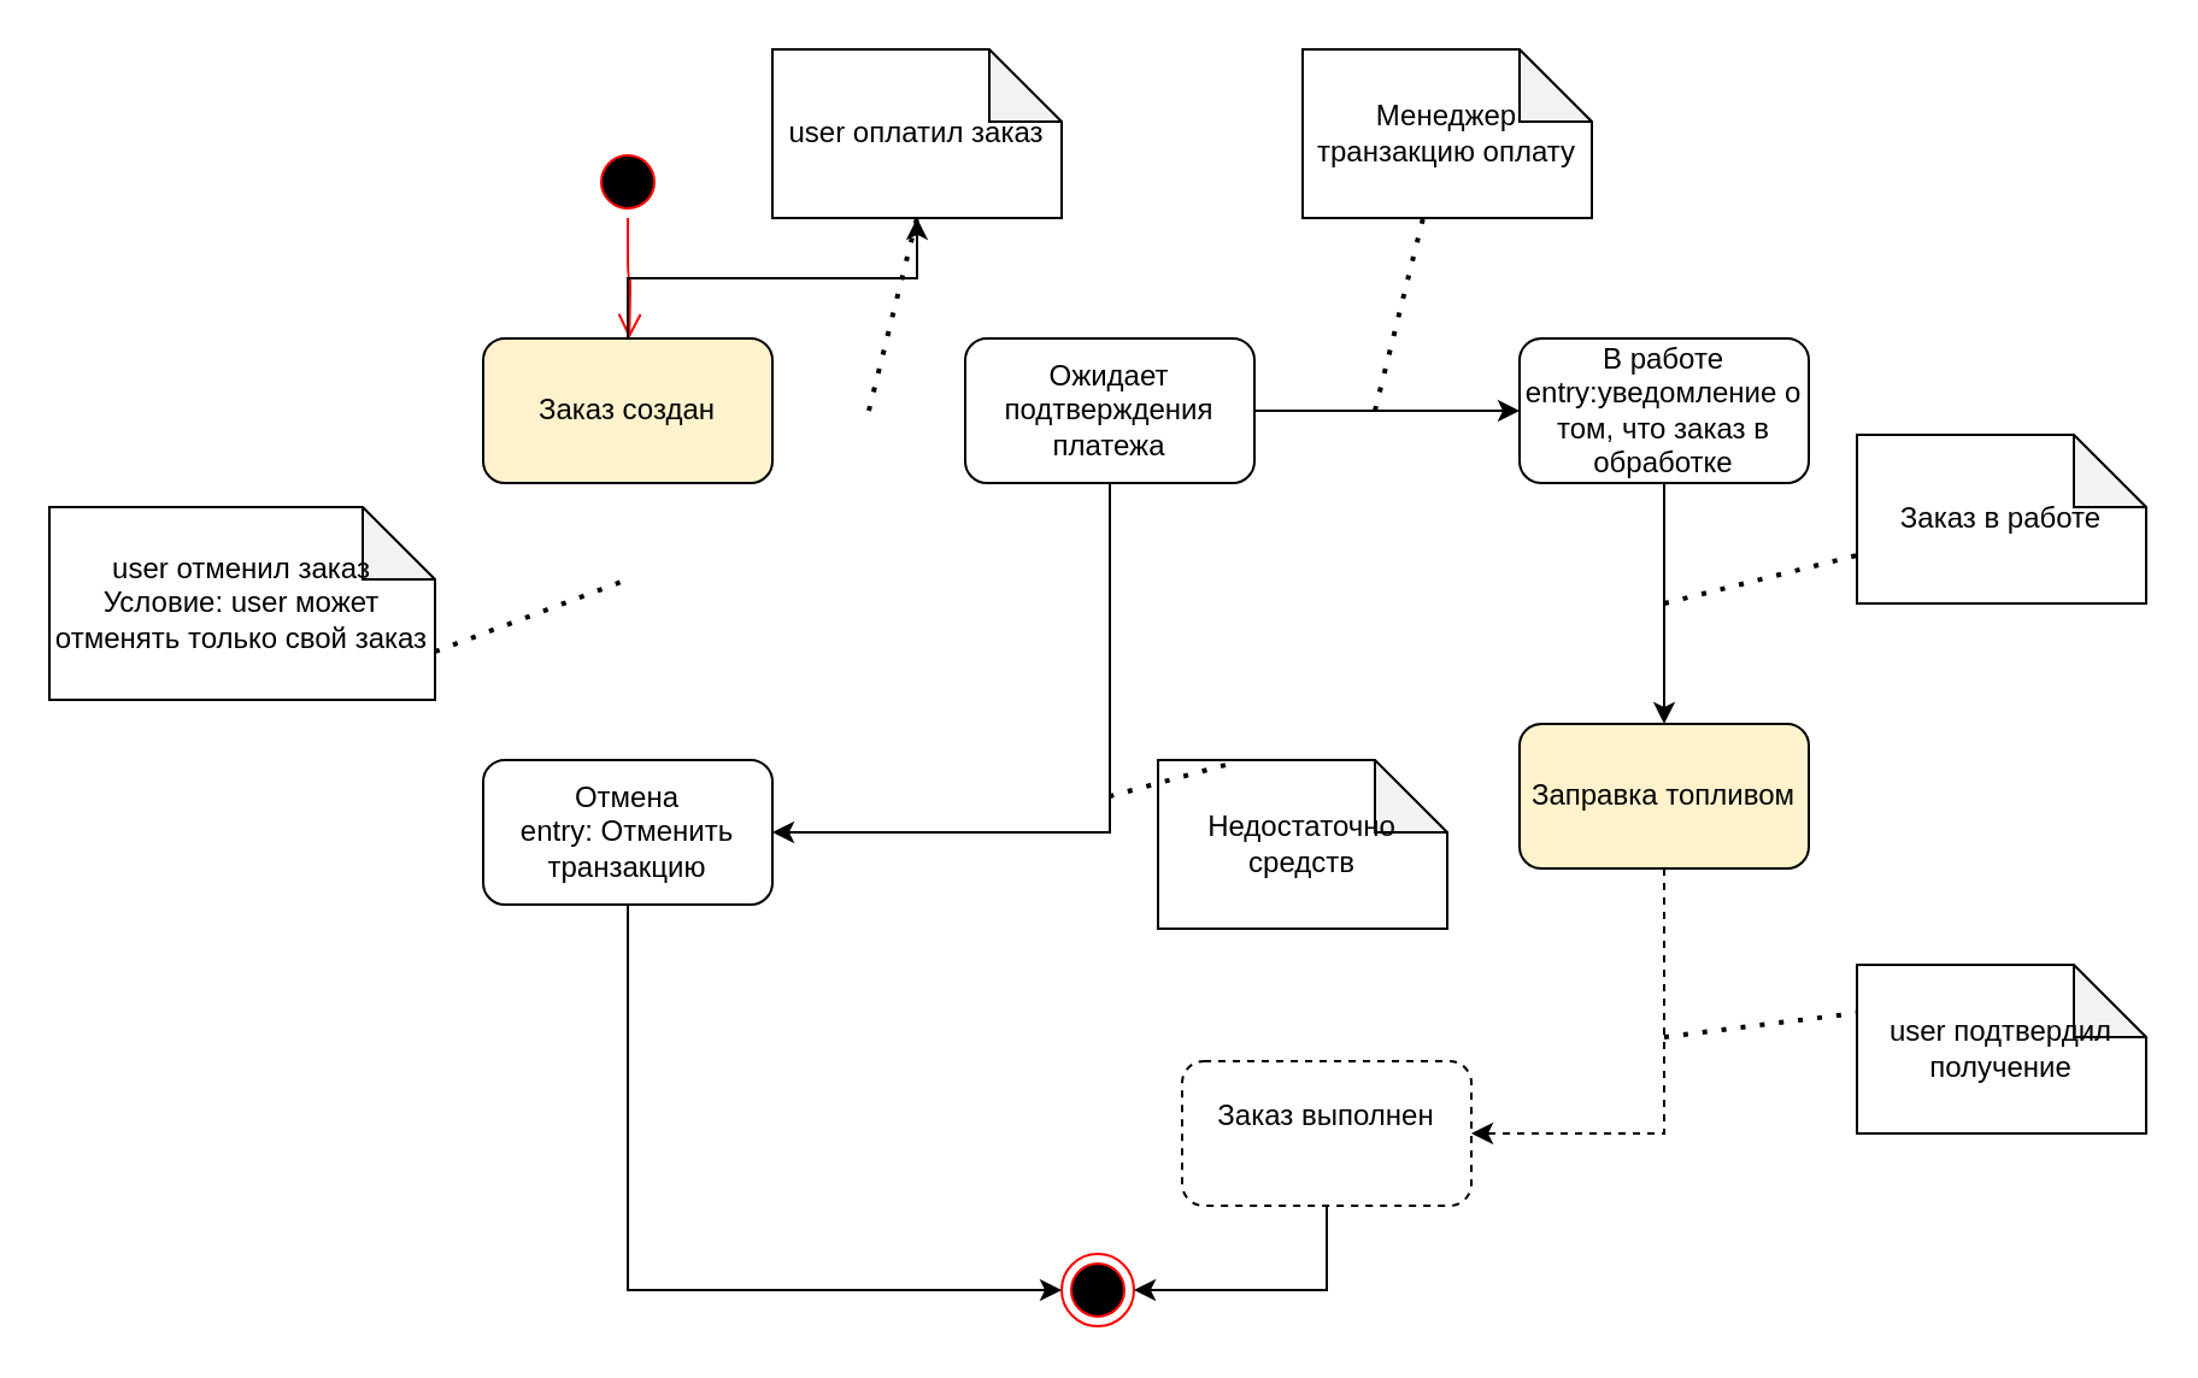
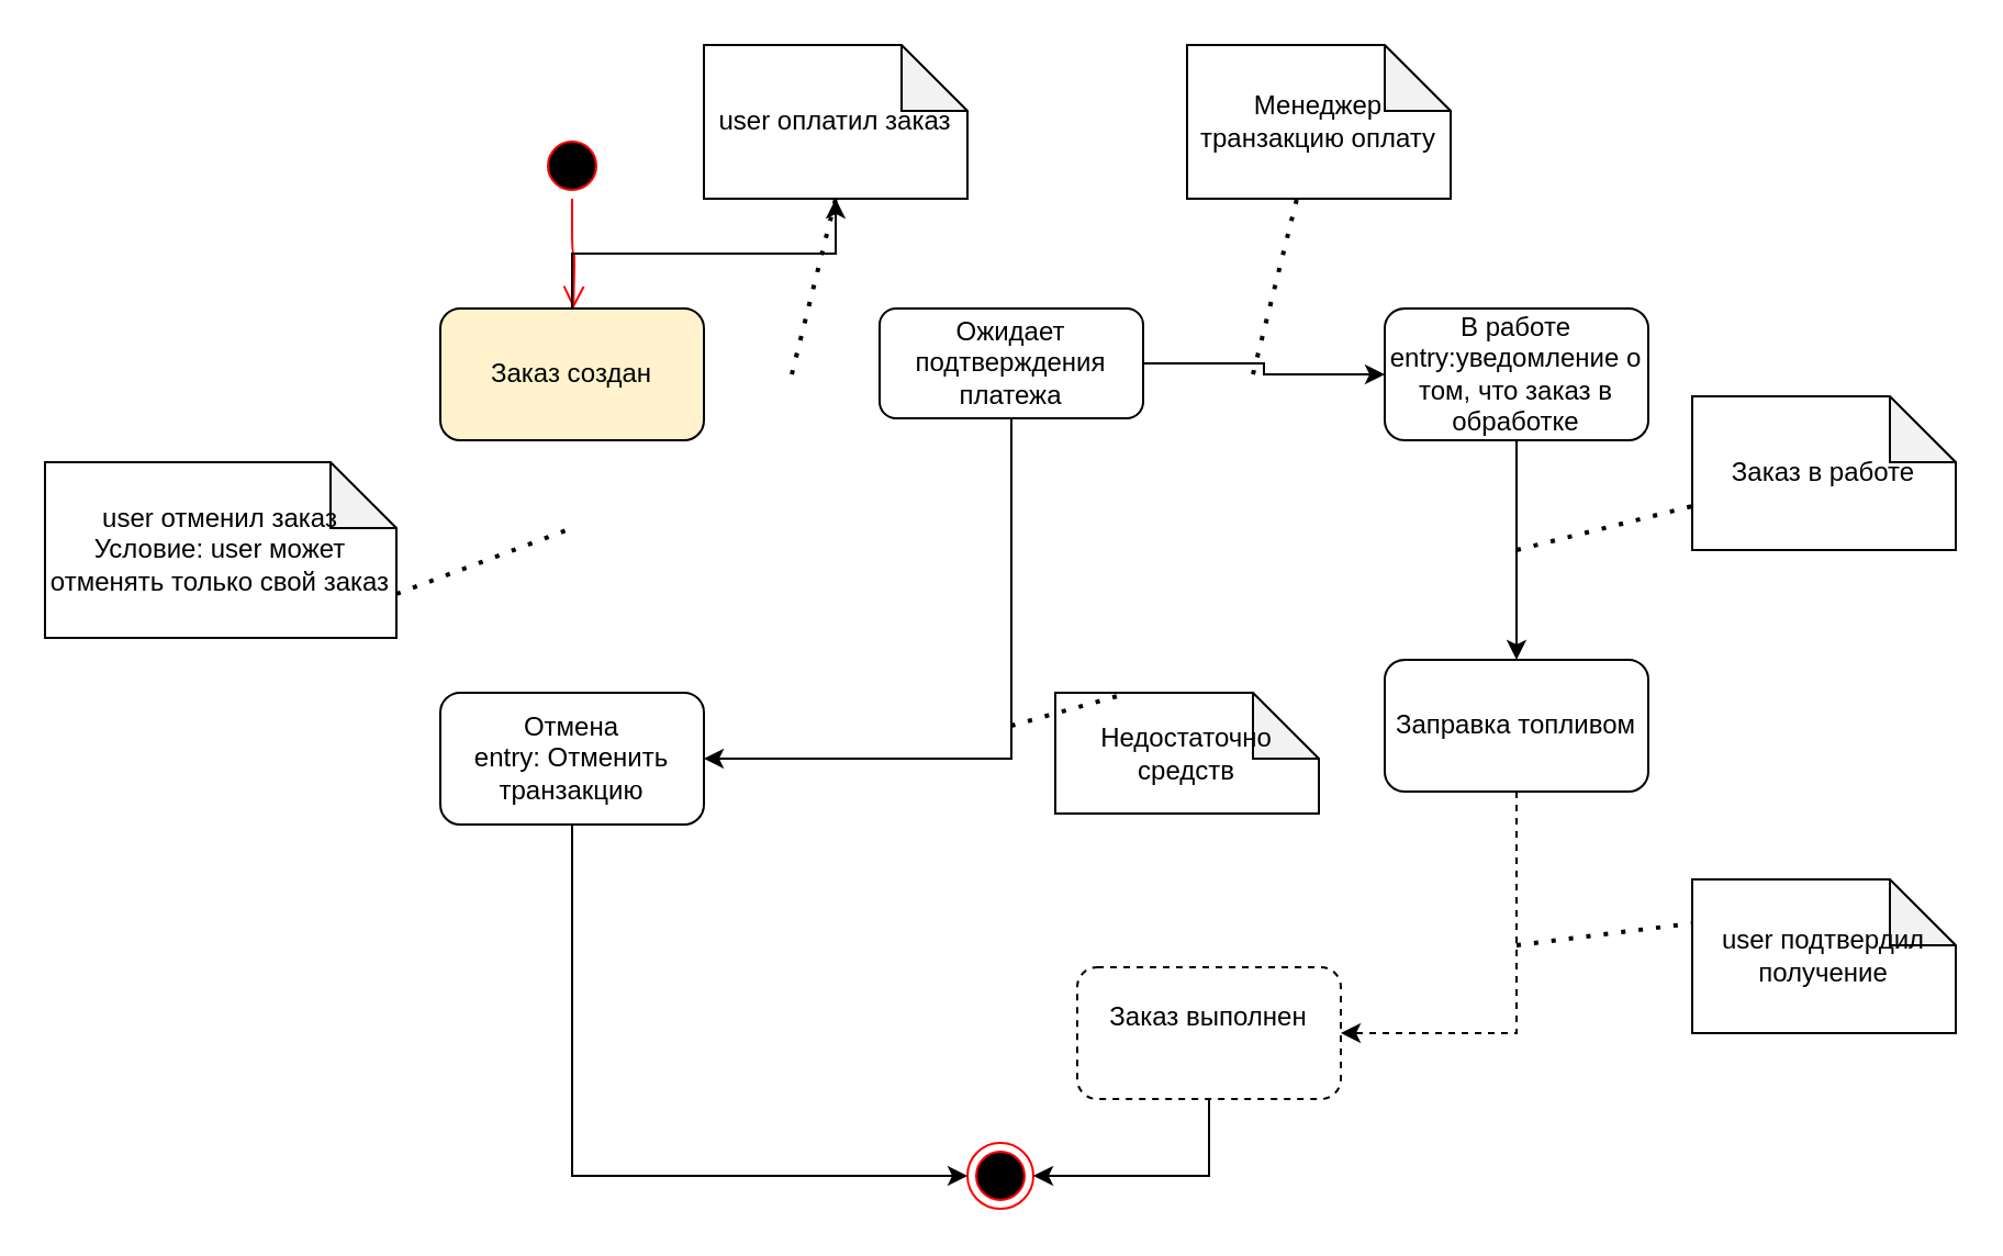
  <mxCell id="0" />
  <mxCell id="1" parent="0" />
  <mxCell id="2" value="" style="ellipse;html=1;shape=startState;fillColor=#000000;strokeColor=#ff0000;rounded=1;shadow=0;comic=0;labelBackgroundColor=none;fontFamily=Verdana;fontSize=12;fontColor=#000000;align=center;direction=south;" parent="1" vertex="1"><mxGeometry x="245" y="60" width="30" height="30" as="geometry" /></mxCell>
  <mxCell id="3" style="edgeStyle=orthogonalEdgeStyle;html=1;labelBackgroundColor=none;endArrow=open;endSize=8;strokeColor=#ff0000;fontFamily=Verdana;fontSize=12;align=left;" parent="1" source="2" edge="1"><mxGeometry relative="1" as="geometry"><mxPoint x="260.583" y="140" as="targetPoint" /></mxGeometry></mxCell>
  <mxCell id="4" value="" style="ellipse;html=1;shape=endState;fillColor=#000000;strokeColor=#ff0000;rounded=1;shadow=0;comic=0;labelBackgroundColor=none;fontFamily=Verdana;fontSize=12;fontColor=#000000;align=center;" parent="1" vertex="1"><mxGeometry x="440" y="520" width="30" height="30" as="geometry" /></mxCell>
  <mxCell id="5" style="edgeStyle=orthogonalEdgeStyle;rounded=0;orthogonalLoop=1;jettySize=auto;html=1;" edge="1" parent="1" source="6" target="16"><mxGeometry relative="1" as="geometry"><mxPoint x="460" y="170" as="targetPoint" /></mxGeometry></mxCell>
  <mxCell id="6" value="Заказ создан" style="rounded=1;whiteSpace=wrap;html=1;fillColor=#fff2cc;" vertex="1" parent="1"><mxGeometry x="200" y="140" width="120" height="60" as="geometry" /></mxCell>
  <mxCell id="7" style="edgeStyle=orthogonalEdgeStyle;rounded=0;orthogonalLoop=1;jettySize=auto;html=1;" edge="1" parent="1" source="9" target="11"><mxGeometry relative="1" as="geometry"><mxPoint x="630" y="170" as="targetPoint" /></mxGeometry></mxCell>
  <mxCell id="8" style="edgeStyle=orthogonalEdgeStyle;rounded=0;orthogonalLoop=1;jettySize=auto;html=1;entryX=1;entryY=0.5;entryDx=0;entryDy=0;" edge="1" parent="1" source="9" target="13"><mxGeometry relative="1" as="geometry"><Array as="points"><mxPoint x="460" y="345" /></Array></mxGeometry></mxCell>
- <mxCell id="9" value="Ожидает подтверждения платежа" style="rounded=1;whiteSpace=wrap;html=1;" vertex="1" parent="1"><mxGeometry x="400" y="140" width="120" height="60" as="geometry" /></mxCell>
+ <mxCell id="9" value="Ожидает подтверждения платежа" style="rounded=1;whiteSpace=wrap;html=1;" vertex="1" parent="1"><mxGeometry x="400" y="140" width="120" height="50" as="geometry" /></mxCell>
  <mxCell id="10" style="edgeStyle=orthogonalEdgeStyle;rounded=0;orthogonalLoop=1;jettySize=auto;html=1;" edge="1" parent="1" source="11" target="15"><mxGeometry relative="1" as="geometry"><mxPoint x="590" y="320" as="targetPoint" /></mxGeometry></mxCell>
  <mxCell id="11" value="В работе&lt;div&gt;entry:уведомление о том, что заказ в обработке&lt;/div&gt;" style="rounded=1;whiteSpace=wrap;html=1;" vertex="1" parent="1"><mxGeometry x="630" y="140" width="120" height="60" as="geometry" /></mxCell>
  <mxCell id="12" style="edgeStyle=orthogonalEdgeStyle;rounded=0;orthogonalLoop=1;jettySize=auto;html=1;entryX=0;entryY=0.5;entryDx=0;entryDy=0;" edge="1" parent="1" source="13" target="4"><mxGeometry relative="1" as="geometry"><Array as="points"><mxPoint x="260" y="535" /></Array></mxGeometry></mxCell>
  <mxCell id="13" value="Отмена&lt;br&gt;entry: Отменить транзакцию" style="rounded=1;whiteSpace=wrap;html=1;" vertex="1" parent="1"><mxGeometry x="200" y="315" width="120" height="60" as="geometry" /></mxCell>
  <mxCell id="14" style="edgeStyle=orthogonalEdgeStyle;rounded=0;orthogonalLoop=1;jettySize=auto;html=1;dashed=1;" edge="1" parent="1" source="15" target="22"><mxGeometry relative="1" as="geometry"><mxPoint x="730" y="520" as="targetPoint" /><Array as="points"><mxPoint x="690" y="470" /></Array></mxGeometry></mxCell>
- <mxCell id="15" value="Заправка топливом" style="rounded=1;whiteSpace=wrap;html=1;fillColor=#fff2cc;" vertex="1" parent="1"><mxGeometry x="630" y="300" width="120" height="60" as="geometry" /></mxCell>
+ <mxCell id="15" value="Заправка топливом" style="rounded=1;whiteSpace=wrap;html=1;" vertex="1" parent="1"><mxGeometry x="630" y="300" width="120" height="60" as="geometry" /></mxCell>
  <mxCell id="16" value="user оплатил заказ" style="shape=note;whiteSpace=wrap;html=1;backgroundOutline=1;darkOpacity=0.05;" vertex="1" parent="1"><mxGeometry x="320" y="20" width="120" height="70" as="geometry" /></mxCell>
  <mxCell id="17" value="" style="endArrow=none;dashed=1;html=1;dashPattern=1 3;strokeWidth=2;rounded=0;entryX=0.5;entryY=1;entryDx=0;entryDy=0;entryPerimeter=0;" edge="1" parent="1" target="16"><mxGeometry width="50" height="50" relative="1" as="geometry"><mxPoint x="360" y="170" as="sourcePoint" /><mxPoint x="470" y="320" as="targetPoint" /><Array as="points" /></mxGeometry></mxCell>
  <mxCell id="18" value="Менеджер транзакцию оплату" style="shape=note;whiteSpace=wrap;html=1;backgroundOutline=1;darkOpacity=0.05;" vertex="1" parent="1"><mxGeometry x="540" y="20" width="120" height="70" as="geometry" /></mxCell>
  <mxCell id="19" value="user отменил заказ&lt;div&gt;Условие: user может отменять только свой заказ&lt;/div&gt;" style="shape=note;whiteSpace=wrap;html=1;backgroundOutline=1;darkOpacity=0.05;" vertex="1" parent="1"><mxGeometry x="20" y="210" width="160" height="80" as="geometry" /></mxCell>
  <mxCell id="20" value="Заказ в работе" style="shape=note;whiteSpace=wrap;html=1;backgroundOutline=1;darkOpacity=0.05;" vertex="1" parent="1"><mxGeometry x="770" y="180" width="120" height="70" as="geometry" /></mxCell>
  <mxCell id="21" style="edgeStyle=orthogonalEdgeStyle;rounded=0;orthogonalLoop=1;jettySize=auto;html=1;entryX=1;entryY=0.5;entryDx=0;entryDy=0;" edge="1" parent="1" source="22" target="4"><mxGeometry relative="1" as="geometry"><Array as="points"><mxPoint x="550" y="535" /></Array></mxGeometry></mxCell>
  <mxCell id="22" value="Заказ выполнен&lt;div&gt;&lt;br&gt;&lt;/div&gt;" style="rounded=1;whiteSpace=wrap;html=1;dashed=1;" vertex="1" parent="1"><mxGeometry x="490" y="440" width="120" height="60" as="geometry" /></mxCell>
  <mxCell id="23" value="user подтвердил получение" style="shape=note;whiteSpace=wrap;html=1;backgroundOutline=1;darkOpacity=0.05;" vertex="1" parent="1"><mxGeometry x="770" y="400" width="120" height="70" as="geometry" /></mxCell>
- <mxCell id="24" value="Недостаточно средств" style="shape=note;whiteSpace=wrap;html=1;backgroundOutline=1;darkOpacity=0.05;" vertex="1" parent="1"><mxGeometry x="480" y="315" width="120" height="70" as="geometry" /></mxCell>
+ <mxCell id="24" value="Недостаточно средств" style="shape=note;whiteSpace=wrap;html=1;backgroundOutline=1;darkOpacity=0.05;" vertex="1" parent="1"><mxGeometry x="480" y="315" width="120" height="55" as="geometry" /></mxCell>
  <mxCell id="25" value="" style="endArrow=none;dashed=1;html=1;dashPattern=1 3;strokeWidth=2;rounded=0;entryX=0.5;entryY=1;entryDx=0;entryDy=0;entryPerimeter=0;" edge="1" parent="1"><mxGeometry width="50" height="50" relative="1" as="geometry"><mxPoint x="570" y="170" as="sourcePoint" /><mxPoint x="590" y="90" as="targetPoint" /><Array as="points" /></mxGeometry></mxCell>
  <mxCell id="26" value="" style="endArrow=none;dashed=1;html=1;dashPattern=1 3;strokeWidth=2;rounded=0;" edge="1" parent="1" target="20"><mxGeometry width="50" height="50" relative="1" as="geometry"><mxPoint x="690" y="250" as="sourcePoint" /><mxPoint x="850" y="140" as="targetPoint" /><Array as="points" /></mxGeometry></mxCell>
  <mxCell id="27" value="" style="endArrow=none;dashed=1;html=1;dashPattern=1 3;strokeWidth=2;rounded=0;entryX=0.5;entryY=1;entryDx=0;entryDy=0;entryPerimeter=0;" edge="1" parent="1"><mxGeometry width="50" height="50" relative="1" as="geometry"><mxPoint x="690" y="430" as="sourcePoint" /><mxPoint x="770" y="420" as="targetPoint" /><Array as="points" /></mxGeometry></mxCell>
  <mxCell id="28" value="" style="endArrow=none;dashed=1;html=1;dashPattern=1 3;strokeWidth=2;rounded=0;" edge="1" parent="1"><mxGeometry width="50" height="50" relative="1" as="geometry"><mxPoint x="180" y="270" as="sourcePoint" /><mxPoint x="260" y="240" as="targetPoint" /><Array as="points" /></mxGeometry></mxCell>
  <mxCell id="29" value="" style="endArrow=none;dashed=1;html=1;dashPattern=1 3;strokeWidth=2;rounded=0;exitX=0.233;exitY=0.029;exitDx=0;exitDy=0;exitPerimeter=0;" edge="1" parent="1" source="24"><mxGeometry width="50" height="50" relative="1" as="geometry"><mxPoint x="380" y="400" as="sourcePoint" /><mxPoint x="460" y="330" as="targetPoint" /><Array as="points" /></mxGeometry></mxCell>
